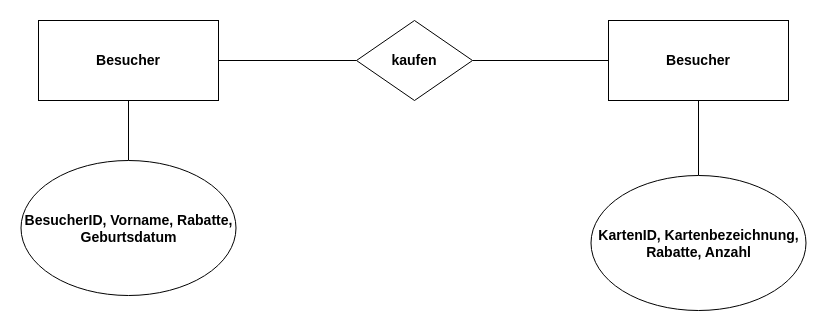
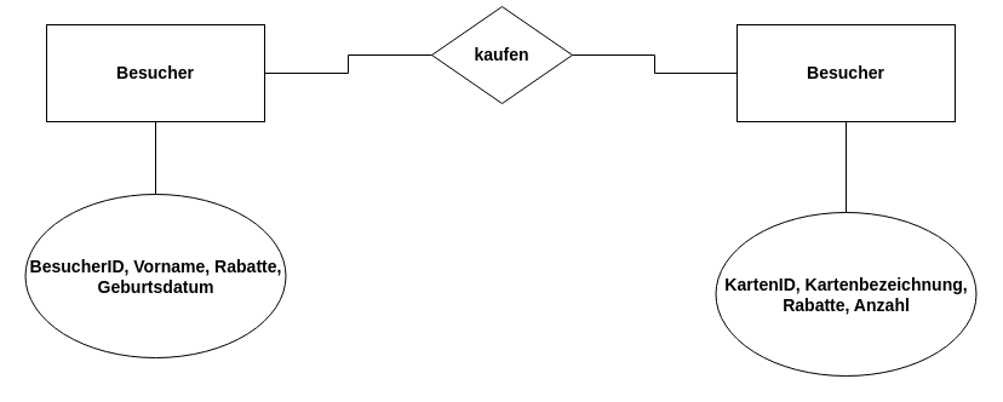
  <mxCell id="0" />
  <mxCell id="1" parent="0" />
  <mxCell id="2" style="edgeStyle=orthogonalEdgeStyle;rounded=0;orthogonalLoop=1;jettySize=auto;html=1;exitX=1;exitY=0.5;exitDx=0;exitDy=0;entryX=0;entryY=0.5;entryDx=0;entryDy=0;endArrow=none;endFill=0;" edge="1" parent="1" source="4" target="6"><mxGeometry relative="1" as="geometry" /></mxCell>
  <mxCell id="3" style="edgeStyle=orthogonalEdgeStyle;rounded=0;orthogonalLoop=1;jettySize=auto;html=1;exitX=0.5;exitY=1;exitDx=0;exitDy=0;entryX=0.5;entryY=0;entryDx=0;entryDy=0;endArrow=none;endFill=0;" edge="1" parent="1" source="4" target="9"><mxGeometry relative="1" as="geometry" /></mxCell>
  <mxCell id="4" value="&lt;h3&gt;Besucher&lt;/h3&gt;" style="rounded=0;whiteSpace=wrap;html=1;" vertex="1" parent="1"><mxGeometry x="38" y="20" width="180" height="80" as="geometry" /></mxCell>
  <mxCell id="5" style="edgeStyle=orthogonalEdgeStyle;rounded=0;orthogonalLoop=1;jettySize=auto;html=1;exitX=1;exitY=0.5;exitDx=0;exitDy=0;endArrow=none;endFill=0;" edge="1" parent="1" source="6" target="8"><mxGeometry relative="1" as="geometry" /></mxCell>
- <mxCell id="6" value="&lt;h3&gt;kaufen&lt;/h3&gt;" style="rhombus;whiteSpace=wrap;html=1;" vertex="1" parent="1"><mxGeometry x="356" y="20" width="116" height="80" as="geometry" /></mxCell>
+ <mxCell id="6" value="&lt;h3&gt;kaufen&lt;/h3&gt;" style="rhombus;whiteSpace=wrap;html=1;" vertex="1" parent="1"><mxGeometry x="356" y="5" width="116" height="80" as="geometry" /></mxCell>
  <mxCell id="7" style="edgeStyle=orthogonalEdgeStyle;rounded=0;orthogonalLoop=1;jettySize=auto;html=1;exitX=0.5;exitY=1;exitDx=0;exitDy=0;endArrow=none;endFill=0;" edge="1" parent="1" source="8" target="10"><mxGeometry relative="1" as="geometry" /></mxCell>
  <mxCell id="8" value="&lt;h3&gt;Besucher&lt;/h3&gt;" style="rounded=0;whiteSpace=wrap;html=1;" vertex="1" parent="1"><mxGeometry x="608" y="20" width="180" height="80" as="geometry" /></mxCell>
  <mxCell id="9" value="&lt;h3&gt;BesucherID, Vorname, Rabatte, Geburtsdatum&lt;/h3&gt;" style="ellipse;whiteSpace=wrap;html=1;" vertex="1" parent="1"><mxGeometry x="20.5" y="160" width="215" height="135" as="geometry" /></mxCell>
  <mxCell id="10" value="&lt;h3&gt;KartenID, Kartenbezeichnung, Rabatte, Anzahl&lt;/h3&gt;" style="ellipse;whiteSpace=wrap;html=1;" vertex="1" parent="1"><mxGeometry x="590.5" y="175" width="215" height="135" as="geometry" /></mxCell>
